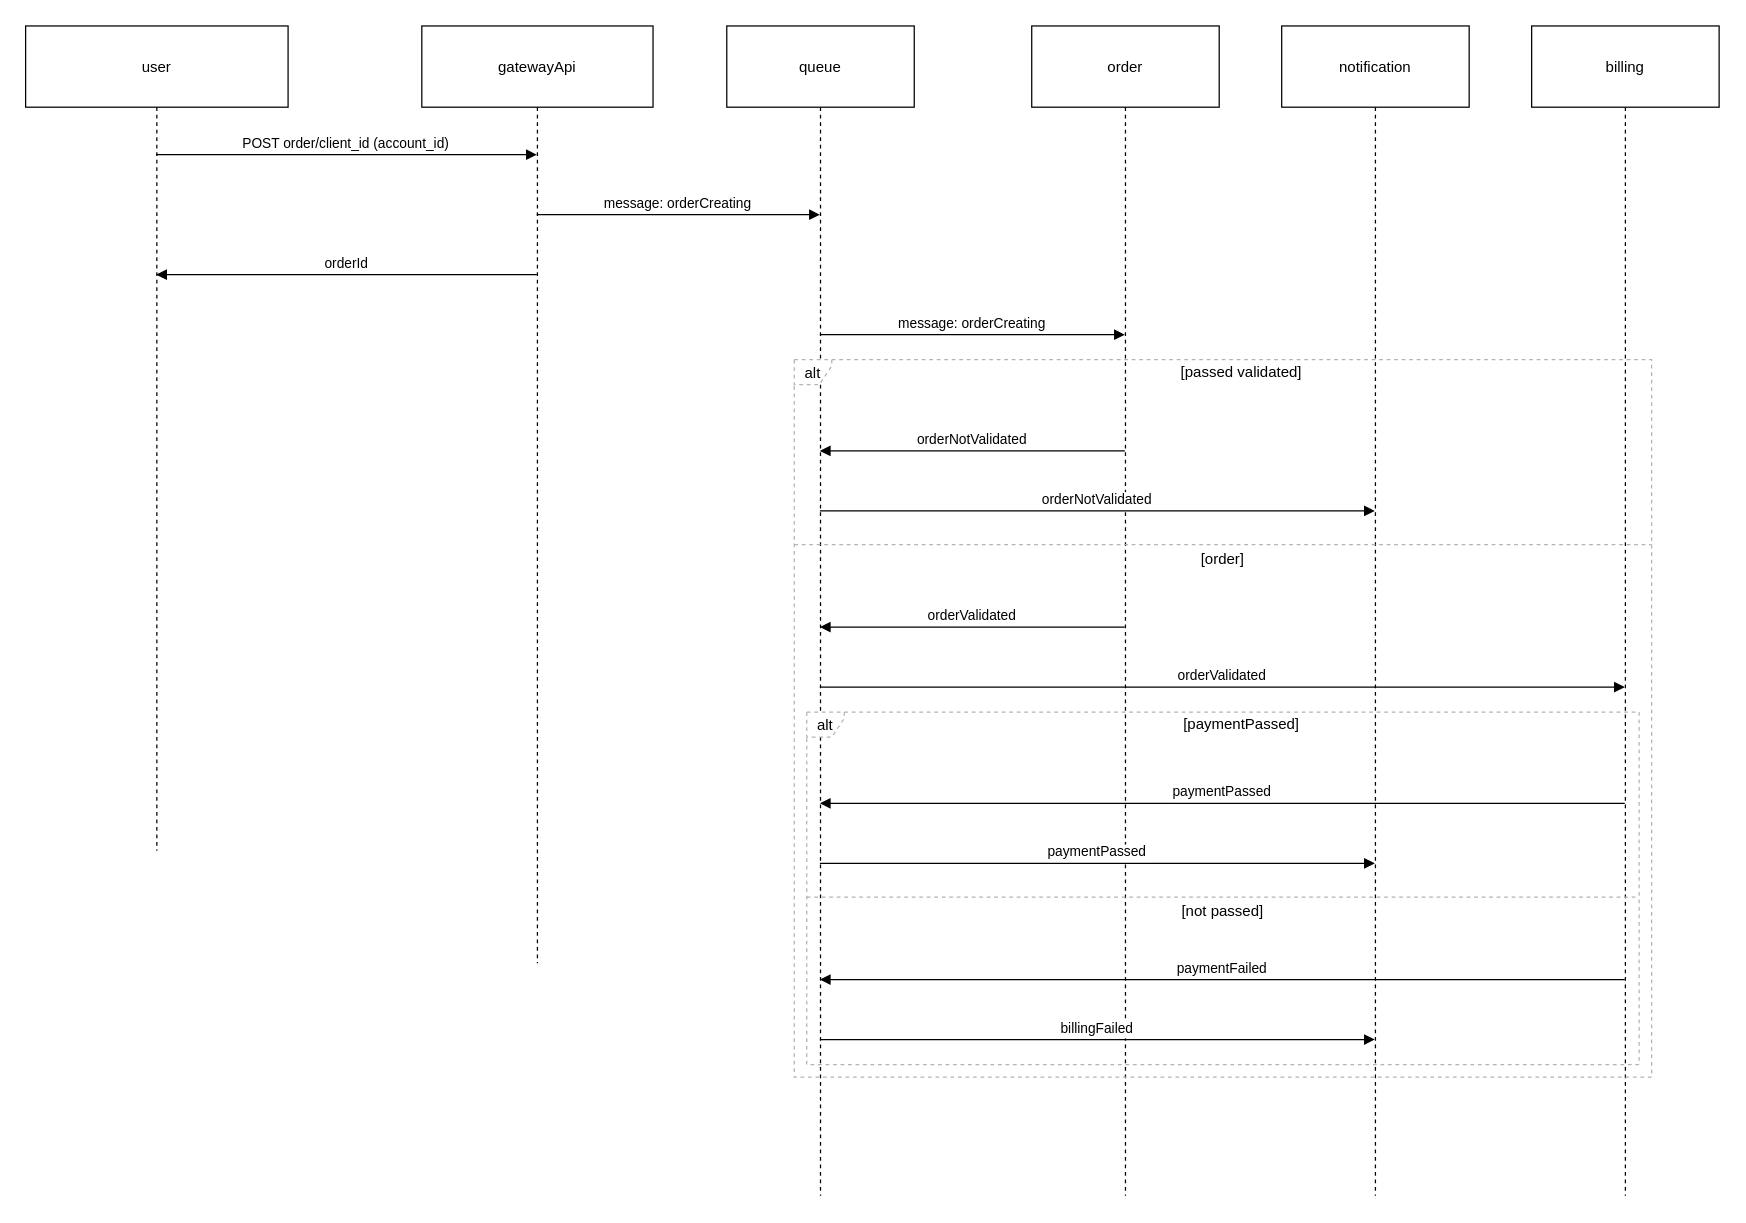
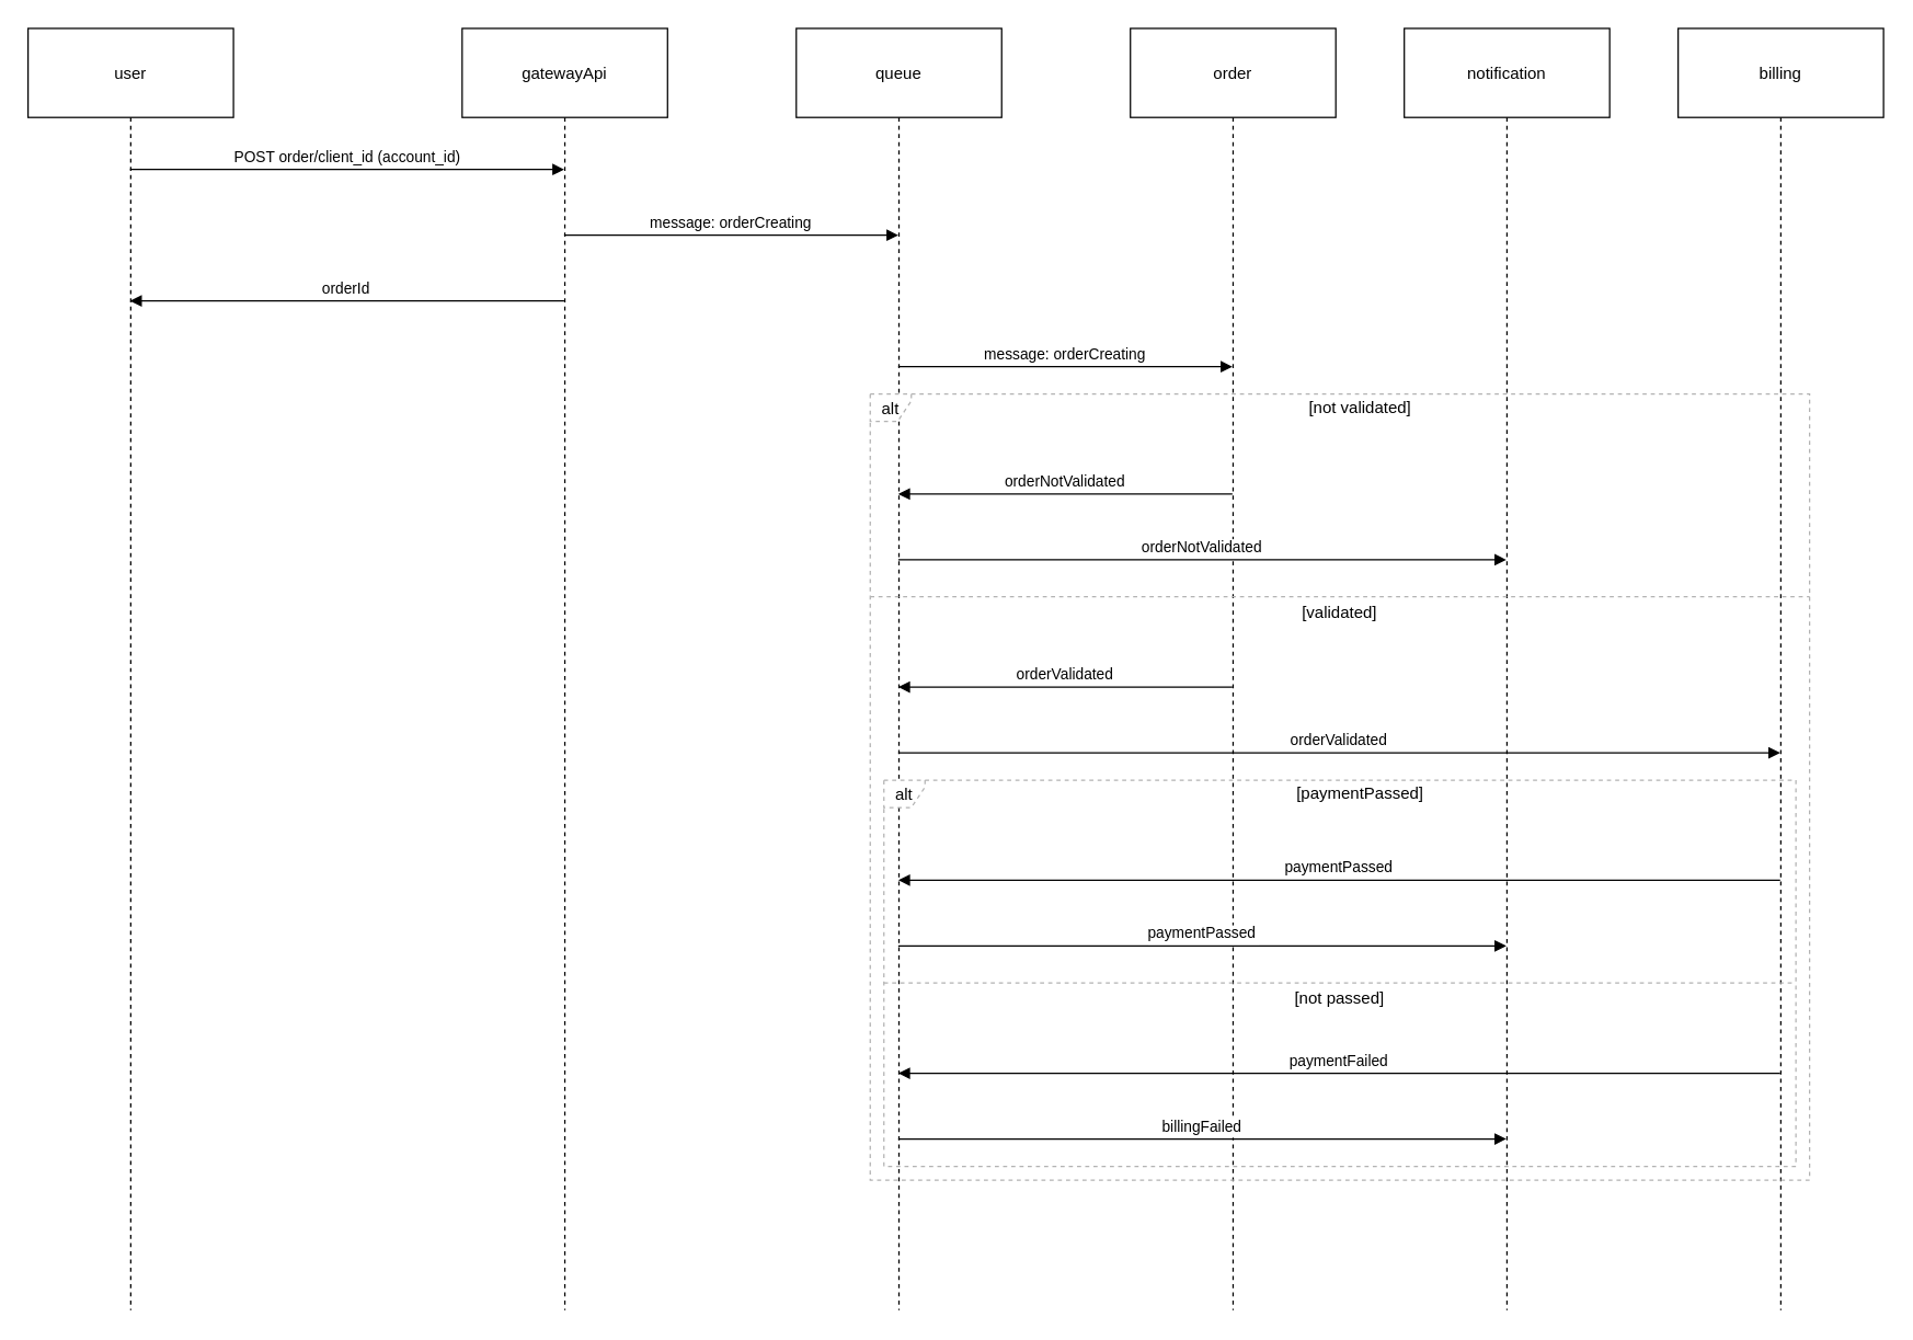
  <mxCell id="0" />
  <mxCell id="1" parent="0" />
- <mxCell id="2" value="user" style="shape=umlLifeline;perimeter=lifelinePerimeter;whiteSpace=wrap;container=1;dropTarget=0;collapsible=0;recursiveResize=0;outlineConnect=0;portConstraint=eastwest;newEdgeStyle={&quot;edgeStyle&quot;:&quot;elbowEdgeStyle&quot;,&quot;elbow&quot;:&quot;vertical&quot;,&quot;curved&quot;:0,&quot;rounded&quot;:0};size=65;" vertex="1" parent="1"><mxGeometry x="20" y="20" width="210" height="660" as="geometry" /></mxCell>
- <mxCell id="3" value="gatewayApi" style="shape=umlLifeline;perimeter=lifelinePerimeter;whiteSpace=wrap;container=1;dropTarget=0;collapsible=0;recursiveResize=0;outlineConnect=0;portConstraint=eastwest;newEdgeStyle={&quot;edgeStyle&quot;:&quot;elbowEdgeStyle&quot;,&quot;elbow&quot;:&quot;vertical&quot;,&quot;curved&quot;:0,&quot;rounded&quot;:0};size=65;" vertex="1" parent="1"><mxGeometry x="337" y="20" width="185" height="750" as="geometry" /></mxCell>
+ <mxCell id="2" value="user" style="shape=umlLifeline;perimeter=lifelinePerimeter;whiteSpace=wrap;container=1;dropTarget=0;collapsible=0;recursiveResize=0;outlineConnect=0;portConstraint=eastwest;newEdgeStyle={&quot;edgeStyle&quot;:&quot;elbowEdgeStyle&quot;,&quot;elbow&quot;:&quot;vertical&quot;,&quot;curved&quot;:0,&quot;rounded&quot;:0};size=65;" vertex="1" parent="1"><mxGeometry x="20" y="20" width="150" height="936" as="geometry" /></mxCell>
+ <mxCell id="3" value="gatewayApi" style="shape=umlLifeline;perimeter=lifelinePerimeter;whiteSpace=wrap;container=1;dropTarget=0;collapsible=0;recursiveResize=0;outlineConnect=0;portConstraint=eastwest;newEdgeStyle={&quot;edgeStyle&quot;:&quot;elbowEdgeStyle&quot;,&quot;elbow&quot;:&quot;vertical&quot;,&quot;curved&quot;:0,&quot;rounded&quot;:0};size=65;" vertex="1" parent="1"><mxGeometry x="337" y="20" width="150" height="936" as="geometry" /></mxCell>
  <mxCell id="4" value="queue" style="shape=umlLifeline;perimeter=lifelinePerimeter;whiteSpace=wrap;container=1;dropTarget=0;collapsible=0;recursiveResize=0;outlineConnect=0;portConstraint=eastwest;newEdgeStyle={&quot;edgeStyle&quot;:&quot;elbowEdgeStyle&quot;,&quot;elbow&quot;:&quot;vertical&quot;,&quot;curved&quot;:0,&quot;rounded&quot;:0};size=65;" vertex="1" parent="1"><mxGeometry x="581" y="20" width="150" height="936" as="geometry" /></mxCell>
  <mxCell id="5" value="order" style="shape=umlLifeline;perimeter=lifelinePerimeter;whiteSpace=wrap;container=1;dropTarget=0;collapsible=0;recursiveResize=0;outlineConnect=0;portConstraint=eastwest;newEdgeStyle={&quot;edgeStyle&quot;:&quot;elbowEdgeStyle&quot;,&quot;elbow&quot;:&quot;vertical&quot;,&quot;curved&quot;:0,&quot;rounded&quot;:0};size=65;" vertex="1" parent="1"><mxGeometry x="825" y="20" width="150" height="936" as="geometry" /></mxCell>
  <mxCell id="6" value="notification" style="shape=umlLifeline;perimeter=lifelinePerimeter;whiteSpace=wrap;container=1;dropTarget=0;collapsible=0;recursiveResize=0;outlineConnect=0;portConstraint=eastwest;newEdgeStyle={&quot;edgeStyle&quot;:&quot;elbowEdgeStyle&quot;,&quot;elbow&quot;:&quot;vertical&quot;,&quot;curved&quot;:0,&quot;rounded&quot;:0};size=65;" vertex="1" parent="1"><mxGeometry x="1025" y="20" width="150" height="936" as="geometry" /></mxCell>
  <mxCell id="7" value="billing" style="shape=umlLifeline;perimeter=lifelinePerimeter;whiteSpace=wrap;container=1;dropTarget=0;collapsible=0;recursiveResize=0;outlineConnect=0;portConstraint=eastwest;newEdgeStyle={&quot;edgeStyle&quot;:&quot;elbowEdgeStyle&quot;,&quot;elbow&quot;:&quot;vertical&quot;,&quot;curved&quot;:0,&quot;rounded&quot;:0};size=65;" vertex="1" parent="1"><mxGeometry x="1225" y="20" width="150" height="936" as="geometry" /></mxCell>
  <mxCell id="8" value="alt" style="shape=umlFrame;dashed=1;pointerEvents=0;dropTarget=0;strokeColor=#B3B3B3;height=20;width=30" vertex="1" parent="1"><mxGeometry x="645" y="569" width="666" height="282" as="geometry" /></mxCell>
  <mxCell id="9" value="[paymentPassed]" style="text;strokeColor=none;fillColor=none;align=center;verticalAlign=middle;whiteSpace=wrap;" vertex="1" parent="8"><mxGeometry x="30" width="636" height="20" as="geometry" /></mxCell>
  <mxCell id="10" value="[not passed]" style="shape=line;dashed=1;whiteSpace=wrap;verticalAlign=top;labelPosition=center;verticalLabelPosition=middle;align=center;strokeColor=#B3B3B3;" vertex="1" parent="8"><mxGeometry y="146" width="666" height="4" as="geometry" /></mxCell>
  <mxCell id="11" value="alt" style="shape=umlFrame;dashed=1;pointerEvents=0;dropTarget=0;strokeColor=#B3B3B3;height=20;width=30" vertex="1" parent="1"><mxGeometry x="635" y="287" width="686" height="574" as="geometry" /></mxCell>
- <mxCell id="12" value="[passed validated]" style="text;strokeColor=none;fillColor=none;align=center;verticalAlign=middle;whiteSpace=wrap;" vertex="1" parent="11"><mxGeometry x="30" width="656" height="20" as="geometry" /></mxCell>
- <mxCell id="13" value="[order]" style="shape=line;dashed=1;whiteSpace=wrap;verticalAlign=top;labelPosition=center;verticalLabelPosition=middle;align=center;strokeColor=#B3B3B3;" vertex="1" parent="11"><mxGeometry y="146" width="686" height="4" as="geometry" /></mxCell>
+ <mxCell id="12" value="[not validated]" style="text;strokeColor=none;fillColor=none;align=center;verticalAlign=middle;whiteSpace=wrap;" vertex="1" parent="11"><mxGeometry x="30" width="656" height="20" as="geometry" /></mxCell>
+ <mxCell id="13" value="[validated]" style="shape=line;dashed=1;whiteSpace=wrap;verticalAlign=top;labelPosition=center;verticalLabelPosition=middle;align=center;strokeColor=#B3B3B3;" vertex="1" parent="11"><mxGeometry y="146" width="686" height="4" as="geometry" /></mxCell>
  <mxCell id="14" value="POST order/client_id (account_id)" style="verticalAlign=bottom;edgeStyle=elbowEdgeStyle;elbow=vertical;curved=0;rounded=0;endArrow=block;" edge="1" parent="1" source="2" target="3"><mxGeometry relative="1" as="geometry"><Array as="points"><mxPoint x="262" y="123" /></Array></mxGeometry></mxCell>
  <mxCell id="15" value="message: orderCreating" style="verticalAlign=bottom;edgeStyle=elbowEdgeStyle;elbow=vertical;curved=0;rounded=0;endArrow=block;" edge="1" parent="1" source="3" target="4"><mxGeometry relative="1" as="geometry"><Array as="points"><mxPoint x="543" y="171" /></Array></mxGeometry></mxCell>
  <mxCell id="16" value="orderId" style="verticalAlign=bottom;edgeStyle=elbowEdgeStyle;elbow=vertical;curved=0;rounded=0;endArrow=block;" edge="1" parent="1" source="3" target="2"><mxGeometry relative="1" as="geometry"><Array as="points"><mxPoint x="265" y="219" /></Array></mxGeometry></mxCell>
  <mxCell id="17" value="message: orderCreating" style="verticalAlign=bottom;edgeStyle=elbowEdgeStyle;elbow=vertical;curved=0;rounded=0;endArrow=block;" edge="1" parent="1" source="4" target="5"><mxGeometry relative="1" as="geometry"><Array as="points"><mxPoint x="787" y="267" /></Array></mxGeometry></mxCell>
  <mxCell id="18" value="orderNotValidated" style="verticalAlign=bottom;edgeStyle=elbowEdgeStyle;elbow=vertical;curved=0;rounded=0;endArrow=block;" edge="1" parent="1" source="5" target="4"><mxGeometry relative="1" as="geometry"><Array as="points"><mxPoint x="790" y="360" /></Array></mxGeometry></mxCell>
  <mxCell id="19" value="orderNotValidated" style="verticalAlign=bottom;edgeStyle=elbowEdgeStyle;elbow=vertical;curved=0;rounded=0;endArrow=block;" edge="1" parent="1" source="4" target="6"><mxGeometry relative="1" as="geometry"><Array as="points"><mxPoint x="887" y="408" /></Array></mxGeometry></mxCell>
  <mxCell id="20" value="orderValidated" style="verticalAlign=bottom;edgeStyle=elbowEdgeStyle;elbow=vertical;curved=0;rounded=0;endArrow=block;" edge="1" parent="1" source="5" target="4"><mxGeometry relative="1" as="geometry"><Array as="points"><mxPoint x="790" y="501" /></Array></mxGeometry></mxCell>
  <mxCell id="21" value="orderValidated" style="verticalAlign=bottom;edgeStyle=elbowEdgeStyle;elbow=vertical;curved=0;rounded=0;endArrow=block;" edge="1" parent="1" source="4" target="7"><mxGeometry relative="1" as="geometry"><Array as="points"><mxPoint x="987" y="549" /></Array></mxGeometry></mxCell>
  <mxCell id="22" value="paymentPassed" style="verticalAlign=bottom;edgeStyle=elbowEdgeStyle;elbow=vertical;curved=0;rounded=0;endArrow=block;" edge="1" parent="1" source="7" target="4"><mxGeometry relative="1" as="geometry"><Array as="points"><mxPoint x="990" y="642" /></Array></mxGeometry></mxCell>
  <mxCell id="23" value="paymentPassed" style="verticalAlign=bottom;edgeStyle=elbowEdgeStyle;elbow=vertical;curved=0;rounded=0;endArrow=block;" edge="1" parent="1" source="4" target="6"><mxGeometry relative="1" as="geometry"><Array as="points"><mxPoint x="887" y="690" /></Array></mxGeometry></mxCell>
  <mxCell id="24" value="paymentFailed" style="verticalAlign=bottom;edgeStyle=elbowEdgeStyle;elbow=vertical;curved=0;rounded=0;endArrow=block;" edge="1" parent="1" source="7" target="4"><mxGeometry relative="1" as="geometry"><Array as="points"><mxPoint x="990" y="783" /></Array></mxGeometry></mxCell>
  <mxCell id="25" value="billingFailed" style="verticalAlign=bottom;edgeStyle=elbowEdgeStyle;elbow=vertical;curved=0;rounded=0;endArrow=block;" edge="1" parent="1" source="4" target="6"><mxGeometry relative="1" as="geometry"><Array as="points"><mxPoint x="887" y="831" /></Array></mxGeometry></mxCell>
